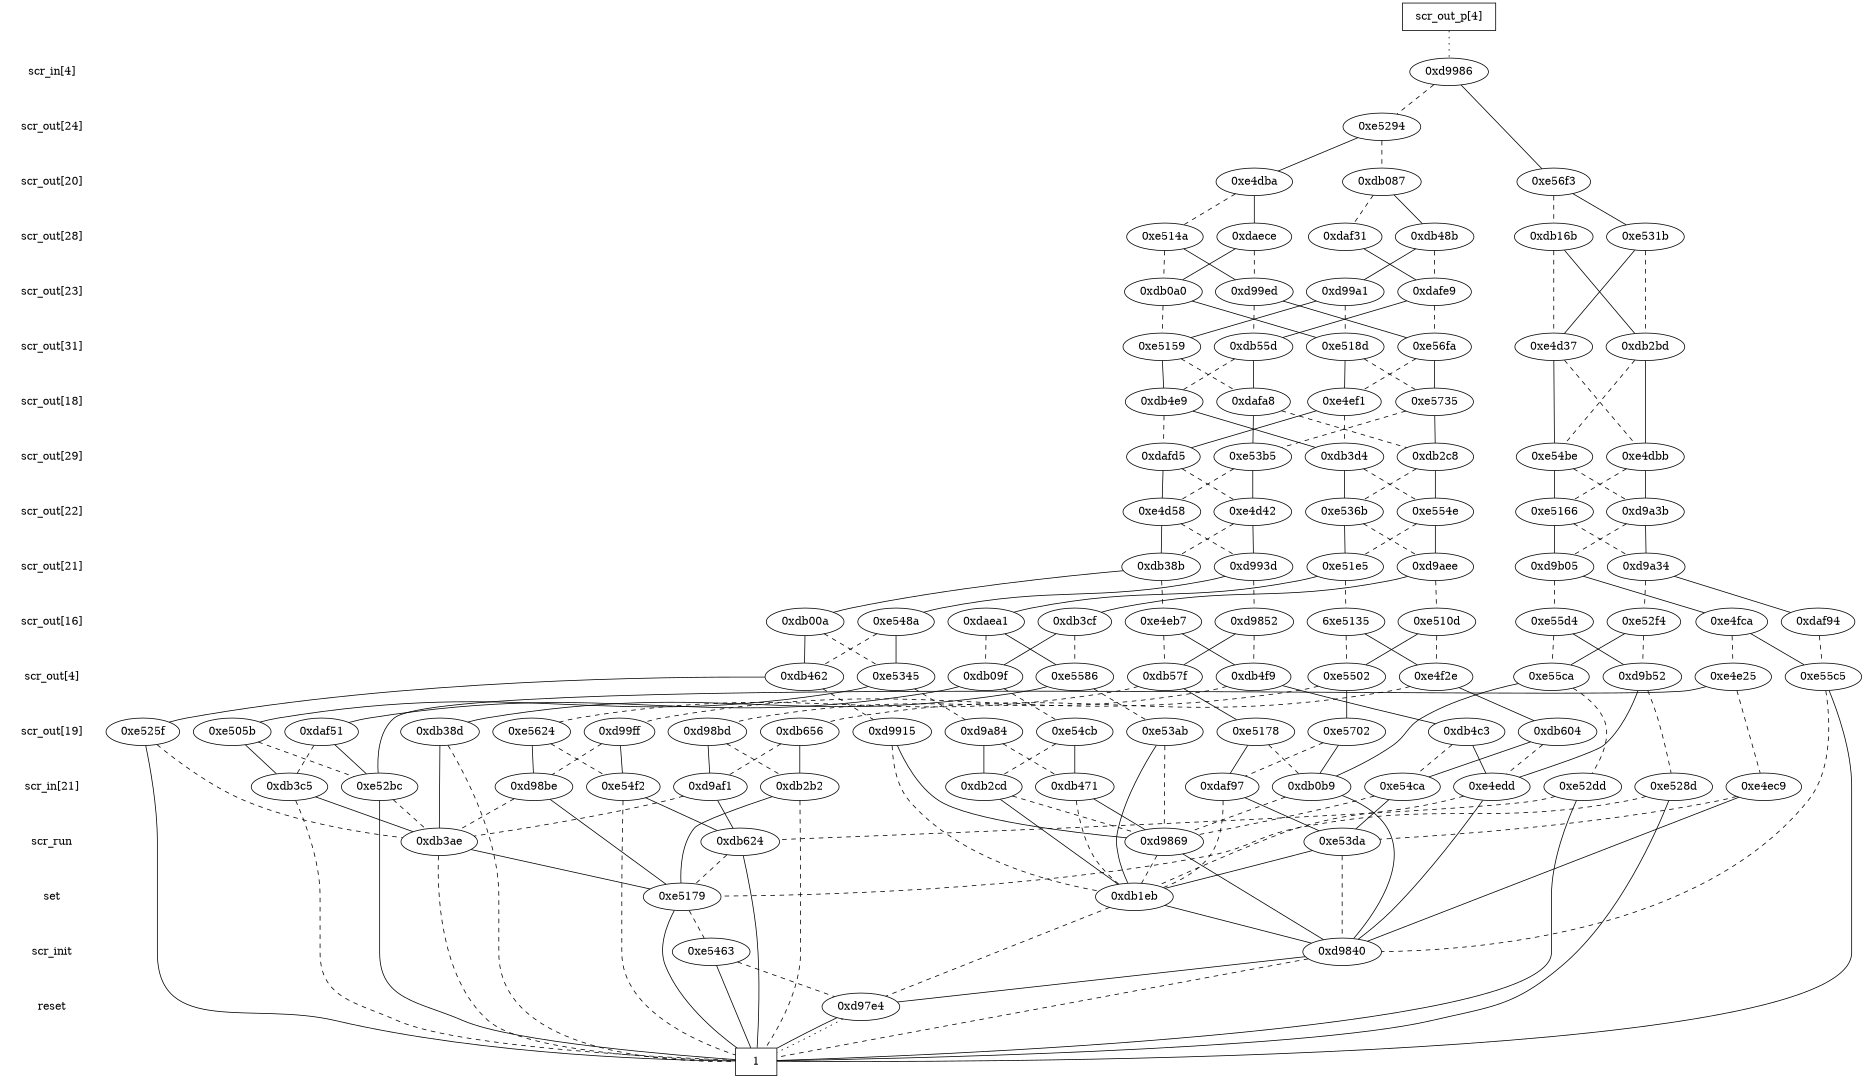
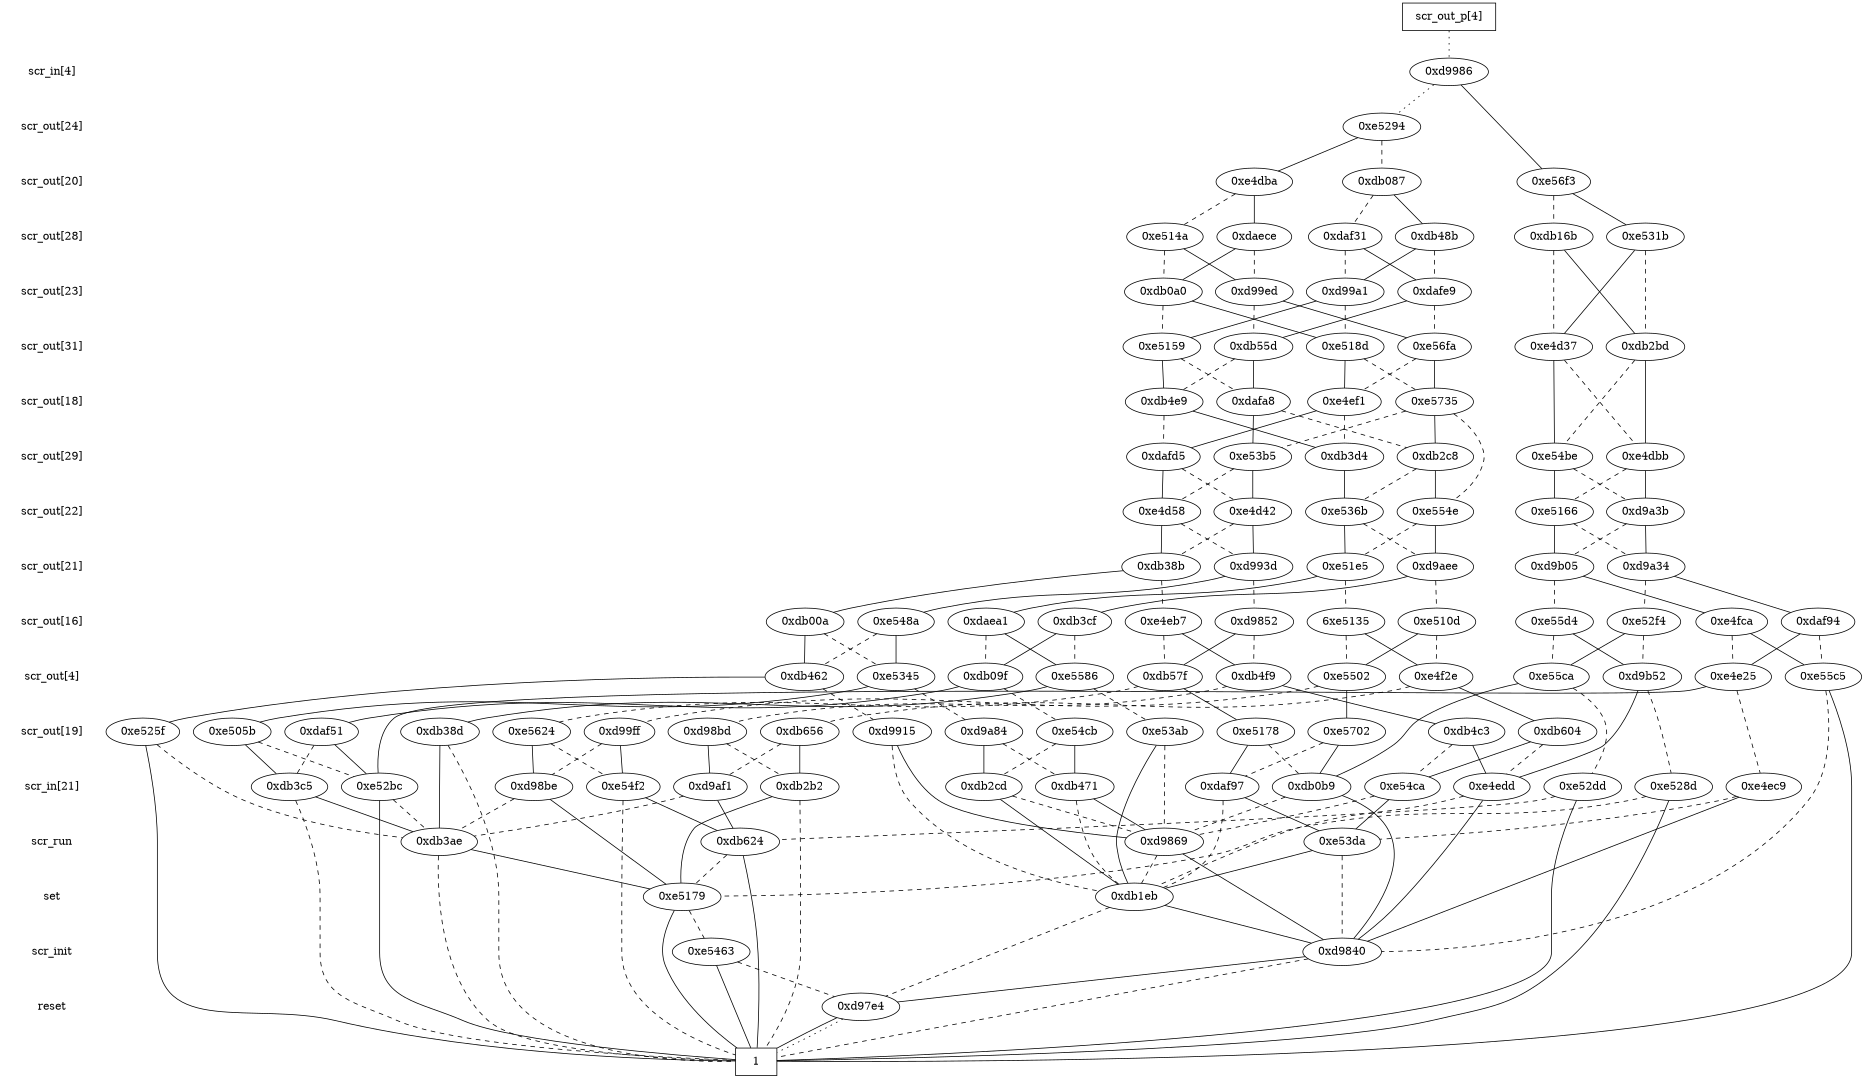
  digraph {
    edge [dir=none]
    "CONST NODES" [shape=plaintext style=invis]
    " scr_in[4] " [shape=plaintext]
    " scr_out[24] " [shape=plaintext]
    " scr_out[20] " [shape=plaintext]
    " scr_out[28] " [shape=plaintext]
    " scr_out[23] " [shape=plaintext]
    " scr_out[31] " [shape=plaintext]
    " scr_out[18] " [shape=plaintext]
    " scr_out[29] " [shape=plaintext]
    " scr_out[22] " [shape=plaintext]
    " scr_out[21] " [shape=plaintext]
    " scr_out[16] " [shape=plaintext]
    " scr_out[4] " [shape=plaintext]
    " scr_out[19] " [shape=plaintext]
    " scr_in[21] " [shape=plaintext]
    " scr_run " [shape=plaintext]
    " set " [shape=plaintext]
    " scr_init " [shape=plaintext]
    " reset " [shape=plaintext]
    "  scr_out_p[4]  " [shape=box]
    "0xd9986"
    "0xe5294"
    "0xe4dba"
    "0xe56f3"
    "0xdb087"
    "0xdaece"
    "0xdb16b"
    "0xe514a"
    "0xdb48b"
    "0xe531b"
    "0xdaf31"
    "0xdb0a0"
    "0xd99ed"
    "0xdafe9"
    "0xd99a1"
    "0xe4d37"
    "0xe518d"
    "0xdb2bd"
    "0xe5159"
    "0xdb55d"
    "0xe56fa"
    "0xe5735"
    "0xdafa8"
    "0xdb4e9"
    "0xe4ef1"
    "0xdb3d4"
    "0xe53b5"
    "0xdb2c8"
    "0xdafd5"
    "0xe54be"
    "0xe4dbb"
    "0xd9a3b"
    "0xe4d42"
    "0xe554e"
    "0xe4d58"
    "0xe536b"
    "0xe5166"
    "0xd9a34"
    "0xe51e5"
    "0xdb38b"
    "0xd9b05"
    "0xd993d"
    "0xd9aee"
    "0xd97e4"
    "0xdaf94"
    "0xe55d4"
    "0xe510d"
    "0xdb00a"
    "0xe4eb7"
    "0xe52f4"
    "0xe4fca"
    "0xe548a"
    "0xdaea1"
    "0xd9852"
    n75 [label="6xe5135"]
    "0xdb3cf"
    "0xe5345"
    "0xdb09f"
    "0xd9b52"
    "0xe4f2e"
    "0xe5502"
    "0xe4e25"
    "0xe55ca"
    "0xdb57f"
    "0xe5586"
    "0xe55c5"
    "0xdb462"
    "0xdb4f9"
    "0xdaf51"
    "0xe505b"
    "0xe54cb"
    "0xd98bd"
    "0xe525f"
    "0xdb4c3"
    "0xd9915"
    "0xdb38d"
    "0xd9a84"
    "0xd99ff"
    "0xdb656"
    "0xdb604"
    "0xe5178"
    "0xe53ab"
    "0xe5624"
    "0xe5702"
    "0xd98be"
    "0xdb2b2"
    "0xe52dd"
    "0xe52bc"
    "0xdb471"
    "0xdb3c5"
    "0xdaf97"
    "0xd9af1"
    "0xe4edd"
    "0xe54f2"
    "0xe528d"
    "0xdb2cd"
    "0xe4ec9"
    "0xe54ca"
    "0xdb0b9"
    "0xe53da"
    "0xdb3ae"
    "0xd9869"
    "0xdb624"
    "0xe5179"
    "0xdb1eb"
    "0xe5463"
    "0xd9840"
    n128 [label=1 shape=box]
    subgraph sub_1 {
      "CONST NODES"
      " scr_in[4] "
      " scr_out[24] "
      " scr_out[20] "
      " scr_out[28] "
      " scr_out[23] "
      " scr_out[31] "
      " scr_out[18] "
      " scr_out[29] "
      " scr_out[22] "
      " scr_out[21] "
      " scr_out[16] "
      " scr_out[4] "
      " scr_out[19] "
      " scr_in[21] "
      " scr_run "
      " set "
      " scr_init "
      " reset "
    }
    subgraph sub_2 {
      rank=same
      "  scr_out_p[4]  "
    }
    subgraph sub_3 {
      rank=same
      " scr_in[4] "
      "0xd9986"
    }
    subgraph sub_4 {
      rank=same
      " scr_out[24] "
      "0xe5294"
    }
    subgraph sub_5 {
      rank=same
      " scr_out[20] "
      "0xe4dba"
      "0xe56f3"
      "0xdb087"
    }
    subgraph sub_6 {
      rank=same
      " scr_out[28] "
      "0xdaece"
      "0xdb16b"
      "0xe514a"
      "0xdb48b"
      "0xe531b"
      "0xdaf31"
    }
    subgraph sub_7 {
      rank=same
      " scr_out[23] "
      "0xdb0a0"
      "0xd99ed"
      "0xdafe9"
      "0xd99a1"
    }
    subgraph sub_8 {
      rank=same
      " scr_out[31] "
      "0xe4d37"
      "0xe518d"
      "0xdb2bd"
      "0xe5159"
      "0xdb55d"
      "0xe56fa"
    }
    subgraph sub_9 {
      rank=same
      " scr_out[18] "
      "0xe5735"
      "0xdafa8"
      "0xdb4e9"
      "0xe4ef1"
    }
    subgraph sub_10 {
      rank=same
      " scr_out[29] "
      "0xdb3d4"
      "0xe53b5"
      "0xdb2c8"
      "0xdafd5"
      "0xe54be"
      "0xe4dbb"
    }
    subgraph sub_11 {
      rank=same
      " scr_out[22] "
      "0xd9a3b"
      "0xe4d42"
      "0xe554e"
      "0xe4d58"
      "0xe536b"
      "0xe5166"
    }
    subgraph sub_12 {
      rank=same
      " scr_out[21] "
      "0xd9a34"
      "0xe51e5"
      "0xdb38b"
      "0xd9b05"
      "0xd993d"
      "0xd9aee"
    }
    subgraph sub_13 {
      rank=same
      " reset "
      "0xd97e4"
    }
    subgraph sub_14 {
      rank=same
      " scr_out[16] "
      "0xdaf94"
      "0xe55d4"
      "0xe510d"
      "0xdb00a"
      "0xe4eb7"
      "0xe52f4"
      "0xe4fca"
      "0xe548a"
      "0xdaea1"
      "0xd9852"
      n75
      "0xdb3cf"
    }
    subgraph sub_15 {
      rank=same
      " scr_out[4] "
      "0xe5345"
      "0xdb09f"
      "0xd9b52"
      "0xe4f2e"
      "0xe5502"
      "0xe4e25"
      "0xe55ca"
      "0xdb57f"
      "0xe5586"
      "0xe55c5"
      "0xdb462"
      "0xdb4f9"
    }
    subgraph sub_16 {
      rank=same
      " scr_out[19] "
      "0xdaf51"
      "0xe505b"
      "0xe54cb"
      "0xd98bd"
      "0xe525f"
      "0xdb4c3"
      "0xd9915"
      "0xdb38d"
      "0xd9a84"
      "0xd99ff"
      "0xdb656"
      "0xdb604"
      "0xe5178"
      "0xe53ab"
      "0xe5624"
      "0xe5702"
    }
    subgraph sub_17 {
      rank=same
      " scr_in[21] "
      "0xd98be"
      "0xdb2b2"
      "0xe52dd"
      "0xe52bc"
      "0xdb471"
      "0xdb3c5"
      "0xdaf97"
      "0xd9af1"
      "0xe4edd"
      "0xe54f2"
      "0xe528d"
      "0xdb2cd"
      "0xe4ec9"
      "0xe54ca"
      "0xdb0b9"
    }
    subgraph sub_18 {
      rank=same
      " scr_run "
      "0xe53da"
      "0xdb3ae"
      "0xd9869"
      "0xdb624"
    }
    subgraph sub_19 {
      rank=same
      " set "
      "0xe5179"
      "0xdb1eb"
    }
    subgraph sub_20 {
      rank=same
      " scr_init "
      "0xe5463"
      "0xd9840"
    }
    subgraph sub_21 {
      rank=same
      "CONST NODES"
      subgraph sub_22 {
        rank=same
        n128
      }
    }
    " scr_in[4] " -> " scr_out[24] " [style=invis]
    " scr_out[24] " -> " scr_out[20] " [style=invis]
    " scr_out[20] " -> " scr_out[28] " [style=invis]
    " scr_out[28] " -> " scr_out[23] " [style=invis]
    " scr_out[23] " -> " scr_out[31] " [style=invis]
    " scr_out[31] " -> " scr_out[18] " [style=invis]
    " scr_out[18] " -> " scr_out[29] " [style=invis]
    " scr_out[29] " -> " scr_out[22] " [style=invis]
    " scr_out[22] " -> " scr_out[21] " [style=invis]
    " scr_out[21] " -> " scr_out[16] " [style=invis]
    " scr_out[16] " -> " scr_out[4] " [style=invis]
    " scr_out[4] " -> " scr_out[19] " [style=invis]
    " scr_out[19] " -> " scr_in[21] " [style=invis]
    " scr_in[21] " -> " scr_run " [style=invis]
    " scr_run " -> " set " [style=invis]
    " set " -> " scr_init " [style=invis]
    " scr_init " -> " reset " [style=invis]
    " reset " -> "CONST NODES" [style=invis]
    "  scr_out_p[4]  " -> "0xd9986" [style=dotted]
-   "0xd9986" -> "0xe5294" [style=dashed]
+   "0xd9986" -> "0xe5294" [style=dotted]
    "0xd9986" -> "0xe56f3"
    "0xe5294" -> "0xe4dba"
    "0xe5294" -> "0xdb087" [style=dashed]
    "0xe4dba" -> "0xdaece"
    "0xe4dba" -> "0xe514a" [style=dashed]
    "0xe56f3" -> "0xdb16b" [style=dashed]
    "0xe56f3" -> "0xe531b"
    "0xdb087" -> "0xdb48b"
    "0xdb087" -> "0xdaf31" [style=dashed]
    "0xdaece" -> "0xdb0a0"
    "0xdaece" -> "0xd99ed" [style=dashed]
    "0xdb16b" -> "0xe4d37" [style=dashed]
    "0xdb16b" -> "0xdb2bd"
    "0xe514a" -> "0xdb0a0" [style=dashed]
    "0xe514a" -> "0xd99ed"
    "0xdb48b" -> "0xdafe9" [style=dashed]
    "0xdb48b" -> "0xd99a1"
    "0xe531b" -> "0xe4d37"
    "0xe531b" -> "0xdb2bd" [style=dashed]
    "0xdaf31" -> "0xdafe9"
+   "0xdaf31" -> "0xd99a1" [style=dashed]
    "0xdb0a0" -> "0xe518d"
    "0xdb0a0" -> "0xe5159" [style=dashed]
    "0xd99ed" -> "0xdb55d" [style=dashed]
    "0xd99ed" -> "0xe56fa"
    "0xdafe9" -> "0xdb55d"
    "0xdafe9" -> "0xe56fa" [style=dashed]
    "0xd99a1" -> "0xe518d" [style=dashed]
    "0xd99a1" -> "0xe5159"
    "0xe4d37" -> "0xe54be"
    "0xe4d37" -> "0xe4dbb" [style=dashed]
    "0xe518d" -> "0xe5735" [style=dashed]
    "0xe518d" -> "0xe4ef1"
    "0xdb2bd" -> "0xe54be" [style=dashed]
    "0xdb2bd" -> "0xe4dbb"
    "0xe5159" -> "0xdafa8" [style=dashed]
    "0xe5159" -> "0xdb4e9"
    "0xdb55d" -> "0xdafa8"
    "0xdb55d" -> "0xdb4e9" [style=dashed]
    "0xe56fa" -> "0xe5735"
    "0xe56fa" -> "0xe4ef1" [style=dashed]
    "0xe5735" -> "0xe53b5" [style=dashed]
    "0xe5735" -> "0xdb2c8"
    "0xdafa8" -> "0xe53b5"
    "0xdafa8" -> "0xdb2c8" [style=dashed]
    "0xdb4e9" -> "0xdb3d4"
    "0xdb4e9" -> "0xdafd5" [style=dashed]
    "0xe4ef1" -> "0xdb3d4" [style=dashed]
    "0xe4ef1" -> "0xdafd5"
-   "0xdb3d4" -> "0xe554e" [style=dashed]
+   "0xe5735" -> "0xe554e" [style=dashed]
    "0xdb3d4" -> "0xe536b"
    "0xe53b5" -> "0xe4d42"
    "0xe53b5" -> "0xe4d58" [style=dashed]
    "0xdb2c8" -> "0xe554e"
    "0xdb2c8" -> "0xe536b" [style=dashed]
    "0xdafd5" -> "0xe4d42" [style=dashed]
    "0xdafd5" -> "0xe4d58"
    "0xe54be" -> "0xd9a3b" [style=dashed]
    "0xe54be" -> "0xe5166"
    "0xe4dbb" -> "0xd9a3b"
    "0xe4dbb" -> "0xe5166" [style=dashed]
    "0xd9a3b" -> "0xd9a34"
    "0xd9a3b" -> "0xd9b05" [style=dashed]
    "0xe4d42" -> "0xdb38b" [style=dashed]
    "0xe4d42" -> "0xd993d"
    "0xe554e" -> "0xe51e5" [style=dashed]
    "0xe554e" -> "0xd9aee"
    "0xe4d58" -> "0xdb38b"
    "0xe4d58" -> "0xd993d" [style=dashed]
    "0xe536b" -> "0xe51e5"
    "0xe536b" -> "0xd9aee" [style=dashed]
    "0xe5166" -> "0xd9a34" [style=dashed]
    "0xe5166" -> "0xd9b05"
    "0xd9a34" -> "0xdaf94"
    "0xd9a34" -> "0xe52f4" [style=dashed]
    "0xe51e5" -> "0xdaea1"
    "0xe51e5" -> n75 [style=dashed]
    "0xdb38b" -> "0xdb00a"
    "0xdb38b" -> "0xe4eb7" [style=dashed]
    "0xd9b05" -> "0xe55d4" [style=dashed]
    "0xd9b05" -> "0xe4fca"
    "0xd993d" -> "0xe548a"
    "0xd993d" -> "0xd9852" [style=dashed]
    "0xd9aee" -> "0xe510d" [style=dashed]
    "0xd9aee" -> "0xdb3cf"
    "0xd97e4" -> n128
    "0xd97e4" -> n128 [style=dotted]
+   "0xdaf94" -> "0xe4e25"
    "0xdaf94" -> "0xe55c5" [style=dashed]
    "0xe55d4" -> "0xd9b52"
    "0xe55d4" -> "0xe55ca" [style=dashed]
    "0xe510d" -> "0xe4f2e" [style=dashed]
    "0xe510d" -> "0xe5502"
    "0xdb00a" -> "0xe5345" [style=dashed]
    "0xdb00a" -> "0xdb462"
    "0xe4eb7" -> "0xdb57f" [style=dashed]
    "0xe4eb7" -> "0xdb4f9"
    "0xe52f4" -> "0xd9b52" [style=dashed]
    "0xe52f4" -> "0xe55ca"
    "0xe4fca" -> "0xe4e25" [style=dashed]
    "0xe4fca" -> "0xe55c5"
    "0xe548a" -> "0xe5345"
    "0xe548a" -> "0xdb462" [style=dashed]
    "0xdaea1" -> "0xdb09f" [style=dashed]
    "0xdaea1" -> "0xe5586"
    "0xd9852" -> "0xdb57f"
    "0xd9852" -> "0xdb4f9" [style=dashed]
    n75 -> "0xe4f2e"
    n75 -> "0xe5502" [style=dashed]
    "0xdb3cf" -> "0xdb09f"
    "0xdb3cf" -> "0xe5586" [style=dashed]
    "0xe5345" -> "0xe505b"
    "0xe5345" -> "0xd9a84" [style=dashed]
    "0xdb09f" -> "0xdaf51"
    "0xdb09f" -> "0xe54cb" [style=dashed]
    "0xd9b52" -> "0xe4edd"
    "0xd9b52" -> "0xe528d" [style=dashed]
    "0xe4f2e" -> "0xdb656" [style=dashed]
    "0xe4f2e" -> "0xdb604"
    "0xe5502" -> "0xd99ff" [style=dashed]
    "0xe5502" -> "0xe5702"
    "0xe4e25" -> "0xe52bc"
    "0xe4e25" -> "0xe4ec9" [style=dashed]
    "0xe55ca" -> "0xe52dd" [style=dashed]
    "0xe55ca" -> "0xdb0b9"
    "0xdb57f" -> "0xe5178"
    "0xdb57f" -> "0xe5624" [style=dashed]
    "0xe5586" -> "0xdb38d"
    "0xe5586" -> "0xe53ab" [style=dashed]
    "0xe55c5" -> "0xd9840" [style=dashed]
    "0xe55c5" -> n128
    "0xdb462" -> "0xe525f"
    "0xdb462" -> "0xd9915" [style=dashed]
    "0xdb4f9" -> "0xd98bd" [style=dashed]
    "0xdb4f9" -> "0xdb4c3"
    "0xdaf51" -> "0xe52bc"
    "0xdaf51" -> "0xdb3c5" [style=dashed]
    "0xe505b" -> "0xe52bc" [style=dashed]
    "0xe505b" -> "0xdb3c5"
    "0xe54cb" -> "0xdb471"
    "0xe54cb" -> "0xdb2cd" [style=dashed]
    "0xd98bd" -> "0xdb2b2" [style=dashed]
    "0xd98bd" -> "0xd9af1"
    "0xe525f" -> "0xdb3ae" [style=dashed]
    "0xe525f" -> n128
    "0xdb4c3" -> "0xe4edd"
    "0xdb4c3" -> "0xe54ca" [style=dashed]
    "0xd9915" -> "0xd9869"
    "0xd9915" -> "0xdb1eb" [style=dashed]
    "0xdb38d" -> "0xdb3ae"
    "0xdb38d" -> n128 [style=dashed]
    "0xd9a84" -> "0xdb471" [style=dashed]
    "0xd9a84" -> "0xdb2cd"
    "0xd99ff" -> "0xd98be" [style=dashed]
    "0xd99ff" -> "0xe54f2"
    "0xdb656" -> "0xdb2b2"
    "0xdb656" -> "0xd9af1" [style=dashed]
    "0xdb604" -> "0xe4edd" [style=dashed]
    "0xdb604" -> "0xe54ca"
    "0xe5178" -> "0xdaf97"
    "0xe5178" -> "0xdb0b9" [style=dashed]
    "0xe53ab" -> "0xd9869" [style=dashed]
    "0xe53ab" -> "0xdb1eb"
    "0xe5624" -> "0xd98be"
    "0xe5624" -> "0xe54f2" [style=dashed]
    "0xe5702" -> "0xdaf97" [style=dashed]
    "0xe5702" -> "0xdb0b9"
    "0xd98be" -> "0xdb3ae" [style=dashed]
    "0xd98be" -> "0xe5179"
    "0xdb2b2" -> "0xe5179"
    "0xdb2b2" -> n128 [style=dashed]
    "0xe52dd" -> "0xdb624" [style=dashed]
    "0xe52dd" -> n128
    "0xe52bc" -> "0xdb3ae" [style=dashed]
    "0xe52bc" -> n128
    "0xdb471" -> "0xd9869"
    "0xdb471" -> "0xdb1eb" [style=dashed]
    "0xdb3c5" -> "0xdb3ae"
    "0xdb3c5" -> n128 [style=dashed]
    "0xdaf97" -> "0xe53da"
    "0xdaf97" -> "0xdb1eb" [style=dashed]
    "0xd9af1" -> "0xdb3ae" [style=dashed]
    "0xd9af1" -> "0xdb624"
    "0xe4edd" -> "0xdb1eb" [style=dashed]
    "0xe4edd" -> "0xd9840"
    "0xe54f2" -> "0xdb624"
    "0xe54f2" -> n128 [style=dashed]
    "0xe528d" -> "0xe5179" [style=dashed]
    "0xe528d" -> n128
    "0xdb2cd" -> "0xd9869" [style=dashed]
    "0xdb2cd" -> "0xdb1eb"
    "0xe4ec9" -> "0xe53da" [style=dashed]
    "0xe4ec9" -> "0xd9840"
    "0xe54ca" -> "0xe53da"
    "0xe54ca" -> "0xd9869" [style=dashed]
    "0xdb0b9" -> "0xd9869" [style=dashed]
    "0xdb0b9" -> "0xd9840"
    "0xe53da" -> "0xdb1eb"
    "0xe53da" -> "0xd9840" [style=dashed]
    "0xdb3ae" -> "0xe5179"
    "0xdb3ae" -> n128 [style=dashed]
    "0xd9869" -> "0xdb1eb" [style=dashed]
    "0xd9869" -> "0xd9840"
    "0xdb624" -> "0xe5179" [style=dashed]
    "0xdb624" -> n128
    "0xe5179" -> "0xe5463" [style=dashed]
    "0xe5179" -> n128
    "0xdb1eb" -> "0xd97e4" [style=dashed]
    "0xdb1eb" -> "0xd9840"
    "0xe5463" -> "0xd97e4" [style=dashed]
    "0xe5463" -> n128
    "0xd9840" -> "0xd97e4"
    "0xd9840" -> n128 [style=dashed]
  }
